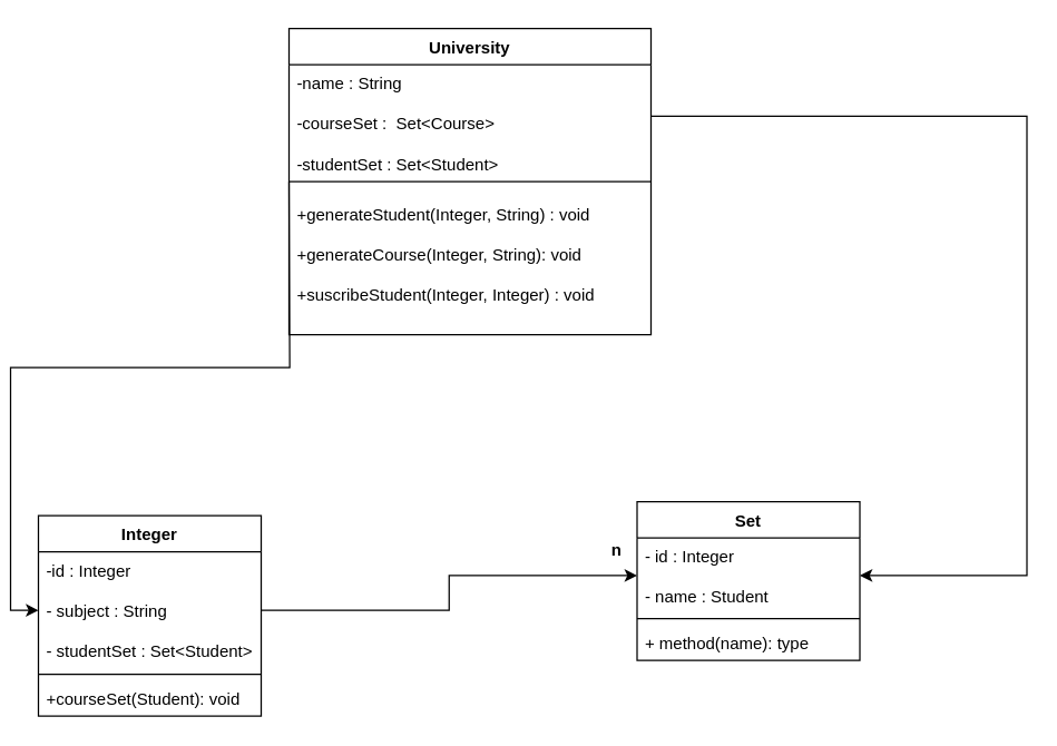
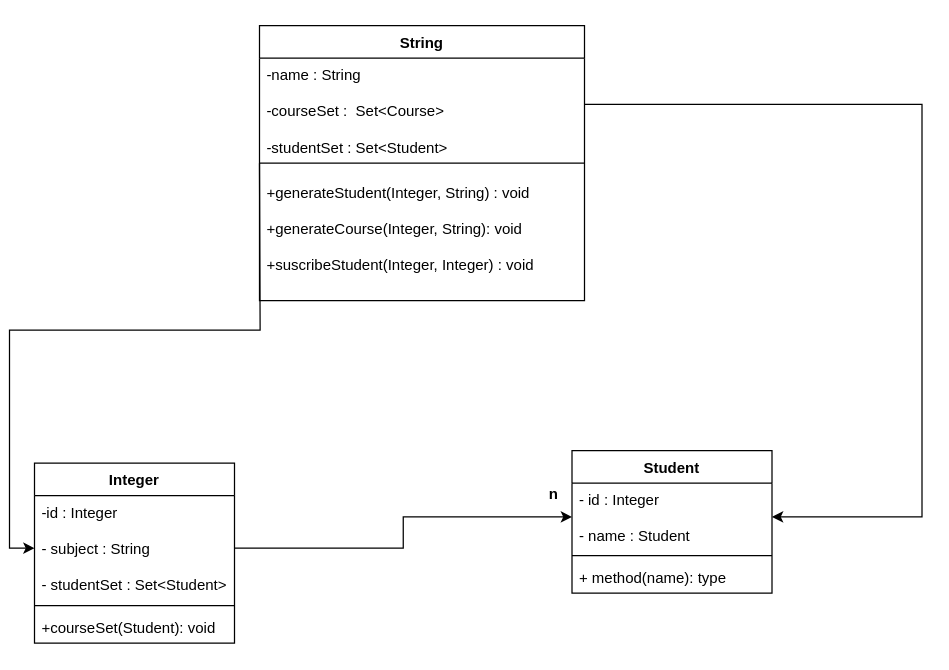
  <mxCell id="0" />
  <mxCell id="1" parent="0" />
- <mxCell id="2" value="Set" style="swimlane;fontStyle=1;align=center;verticalAlign=top;childLayout=stackLayout;horizontal=1;startSize=26;horizontalStack=0;resizeParent=1;resizeParentMax=0;resizeLast=0;collapsible=1;marginBottom=0;whiteSpace=wrap;html=1;" vertex="1" parent="1"><mxGeometry x="450" y="360" width="160" height="114" as="geometry" /></mxCell>
+ <mxCell id="2" value="Student" style="swimlane;fontStyle=1;align=center;verticalAlign=top;childLayout=stackLayout;horizontal=1;startSize=26;horizontalStack=0;resizeParent=1;resizeParentMax=0;resizeLast=0;collapsible=1;marginBottom=0;whiteSpace=wrap;html=1;" vertex="1" parent="1"><mxGeometry x="450" y="360" width="160" height="114" as="geometry" /></mxCell>
  <mxCell id="3" value="- id : Integer&lt;div&gt;&lt;br&gt;&lt;/div&gt;&lt;div&gt;- name : Student&lt;/div&gt;" style="text;strokeColor=none;fillColor=none;align=left;verticalAlign=top;spacingLeft=4;spacingRight=4;overflow=hidden;rotatable=0;points=[[0,0.5],[1,0.5]];portConstraint=eastwest;whiteSpace=wrap;html=1;" vertex="1" parent="2"><mxGeometry y="26" width="160" height="54" as="geometry" /></mxCell>
  <mxCell id="4" value="" style="line;strokeWidth=1;fillColor=none;align=left;verticalAlign=middle;spacingTop=-1;spacingLeft=3;spacingRight=3;rotatable=0;labelPosition=right;points=[];portConstraint=eastwest;strokeColor=inherit;" vertex="1" parent="2"><mxGeometry y="80" width="160" height="8" as="geometry" /></mxCell>
  <mxCell id="5" value="+ method(name): type" style="text;strokeColor=none;fillColor=none;align=left;verticalAlign=top;spacingLeft=4;spacingRight=4;overflow=hidden;rotatable=0;points=[[0,0.5],[1,0.5]];portConstraint=eastwest;whiteSpace=wrap;html=1;" vertex="1" parent="2"><mxGeometry y="88" width="160" height="26" as="geometry" /></mxCell>
  <mxCell id="6" style="edgeStyle=orthogonalEdgeStyle;rounded=0;orthogonalLoop=1;jettySize=auto;html=1;entryX=0;entryY=0.5;entryDx=0;entryDy=0;" edge="1" parent="1" target="12"><mxGeometry relative="1" as="geometry"><mxPoint x="200" as="sourcePoint" y="130" /><mxPoint x="-110" y="450" as="targetPoint" /></mxGeometry></mxCell>
- <mxCell id="7" value="University" style="swimlane;fontStyle=1;align=center;verticalAlign=top;childLayout=stackLayout;horizontal=1;startSize=26;horizontalStack=0;resizeParent=1;resizeParentMax=0;resizeLast=0;collapsible=1;marginBottom=0;whiteSpace=wrap;html=1;" vertex="1" parent="1"><mxGeometry x="200" y="20" width="260" height="220" as="geometry" /></mxCell>
+ <mxCell id="7" value="String" style="swimlane;fontStyle=1;align=center;verticalAlign=top;childLayout=stackLayout;horizontal=1;startSize=26;horizontalStack=0;resizeParent=1;resizeParentMax=0;resizeLast=0;collapsible=1;marginBottom=0;whiteSpace=wrap;html=1;" vertex="1" parent="1"><mxGeometry x="200" y="20" width="260" height="220" as="geometry" /></mxCell>
  <mxCell id="8" value="&lt;div&gt;-name : String&lt;/div&gt;&lt;div&gt;&lt;br&gt;&lt;/div&gt;&lt;div&gt;-courseSet : &amp;nbsp;Set&amp;lt;Course&amp;gt;&lt;/div&gt;&lt;div&gt;&lt;br&gt;&lt;/div&gt;&lt;div&gt;-studentSet : Set&amp;lt;Student&amp;gt;&lt;/div&gt;" style="text;strokeColor=none;fillColor=none;align=left;verticalAlign=top;spacingLeft=4;spacingRight=4;overflow=hidden;rotatable=0;points=[[0,0.5],[1,0.5]];portConstraint=eastwest;whiteSpace=wrap;html=1;" vertex="1" parent="7"><mxGeometry y="26" width="260" height="74" as="geometry" /></mxCell>
  <mxCell id="9" value="" style="line;strokeWidth=1;fillColor=none;align=left;verticalAlign=middle;spacingTop=-1;spacingLeft=3;spacingRight=3;rotatable=0;labelPosition=right;points=[];portConstraint=eastwest;strokeColor=inherit;" vertex="1" parent="7"><mxGeometry y="100" width="260" height="20" as="geometry" /></mxCell>
  <mxCell id="10" value="+generateStudent(Integer, String) : void&lt;div&gt;&lt;br&gt;&lt;/div&gt;&lt;div&gt;+generateCourse(Integer, String): void&lt;/div&gt;&lt;div&gt;&lt;br&gt;&lt;/div&gt;&lt;div&gt;+suscribeStudent(Integer, Integer) : void&lt;/div&gt;" style="text;strokeColor=none;fillColor=none;align=left;verticalAlign=top;spacingLeft=4;spacingRight=4;overflow=hidden;rotatable=0;points=[[0,0.5],[1,0.5]];portConstraint=eastwest;whiteSpace=wrap;html=1;" vertex="1" parent="7"><mxGeometry y="120" width="260" height="100" as="geometry" /></mxCell>
  <mxCell id="11" value="Integer" style="swimlane;fontStyle=1;align=center;verticalAlign=top;childLayout=stackLayout;horizontal=1;startSize=26;horizontalStack=0;resizeParent=1;resizeParentMax=0;resizeLast=0;collapsible=1;marginBottom=0;whiteSpace=wrap;html=1;" vertex="1" parent="1"><mxGeometry x="20" y="370" width="160" height="144" as="geometry" /></mxCell>
  <mxCell id="12" value="-id : Integer&lt;div&gt;&lt;br&gt;&lt;/div&gt;&lt;div&gt;- subject : String&lt;/div&gt;&lt;div&gt;&lt;br&gt;&lt;/div&gt;&lt;div&gt;- studentSet : Set&amp;lt;Student&amp;gt;&lt;/div&gt;" style="text;strokeColor=none;fillColor=none;align=left;verticalAlign=top;spacingLeft=4;spacingRight=4;overflow=hidden;rotatable=0;points=[[0,0.5],[1,0.5]];portConstraint=eastwest;whiteSpace=wrap;html=1;" vertex="1" parent="11"><mxGeometry y="26" width="160" height="84" as="geometry" /></mxCell>
  <mxCell id="13" value="" style="line;strokeWidth=1;fillColor=none;align=left;verticalAlign=middle;spacingTop=-1;spacingLeft=3;spacingRight=3;rotatable=0;labelPosition=right;points=[];portConstraint=eastwest;strokeColor=inherit;" vertex="1" parent="11"><mxGeometry y="110" width="160" height="8" as="geometry" /></mxCell>
  <mxCell id="14" value="+courseSet(Student): void" style="text;strokeColor=none;fillColor=none;align=left;verticalAlign=top;spacingLeft=4;spacingRight=4;overflow=hidden;rotatable=0;points=[[0,0.5],[1,0.5]];portConstraint=eastwest;whiteSpace=wrap;html=1;" vertex="1" parent="11"><mxGeometry y="118" width="160" height="26" as="geometry" /></mxCell>
  <mxCell id="15" style="edgeStyle=orthogonalEdgeStyle;rounded=0;orthogonalLoop=1;jettySize=auto;html=1;entryX=0;entryY=0.5;entryDx=0;entryDy=0;" edge="1" parent="1" source="12" target="3"><mxGeometry relative="1" as="geometry"><mxPoint x="450" y="418" as="targetPoint" /></mxGeometry></mxCell>
  <mxCell id="16" value="n" style="text;align=center;fontStyle=1;verticalAlign=middle;spacingLeft=3;spacingRight=3;strokeColor=none;rotatable=0;points=[[0,0.5],[1,0.5]];portConstraint=eastwest;html=1;" vertex="1" parent="1"><mxGeometry x="400" y="380" width="70" height="30" as="geometry" /></mxCell>
  <mxCell id="17" style="edgeStyle=orthogonalEdgeStyle;rounded=0;orthogonalLoop=1;jettySize=auto;html=1;entryX=1;entryY=0.5;entryDx=0;entryDy=0;" edge="1" parent="1" source="8" target="3"><mxGeometry relative="1" as="geometry"><Array as="points"><mxPoint x="730" y="83" /><mxPoint x="730" y="413" /></Array></mxGeometry></mxCell>
